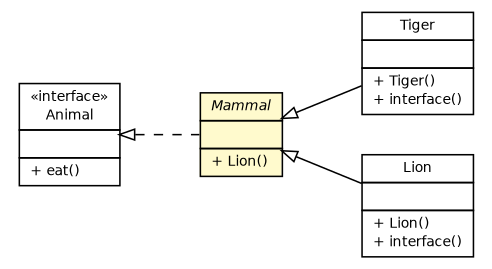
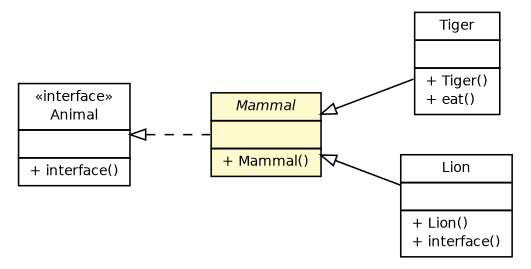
  digraph {
    nodesep=0.25
    rankdir=LR
    ranksep=0.5
    node [fontcolor=black fontname=Helvetica fontsize=9.0 shape=plaintext]
    edge [arrowtail=empty dir=back fontname=Helvetica fontsize=10 headport=p labelfontname=Helvetica labelfontsize=10 style=solid tailport=p]
-   n1 [label=<<table title="com.lab49.siteDemo.model.Tiger" border="0" cellborder="1" cellspacing="0" cellpadding="2" port="p" href="./Tiger.html"> 		<tr><td><table border="0" cellspacing="0" cellpadding="1"> <tr><td align="center" balign="center"> Tiger </td></tr> 		</table></td></tr> 		<tr><td><table border="0" cellspacing="0" cellpadding="1"> <tr><td align="left" balign="left">  </td></tr> 		</table></td></tr> 		<tr><td><table border="0" cellspacing="0" cellpadding="1"> <tr><td align="left" balign="left"> + Tiger() </td></tr> <tr><td align="left" balign="left"> + interface() </td></tr> 		</table></td></tr> 		</table>>]
-   n2 [label=<<table title="com.lab49.siteDemo.model.Mammal" border="0" cellborder="1" cellspacing="0" cellpadding="2" port="p" bgcolor="lemonChiffon" href="./Mammal.html"> 		<tr><td><table border="0" cellspacing="0" cellpadding="1"> <tr><td align="center" balign="center"><font face="Helvetica-Oblique"> Mammal </font></td></tr> 		</table></td></tr> 		<tr><td><table border="0" cellspacing="0" cellpadding="1"> <tr><td align="left" balign="left">  </td></tr> 		</table></td></tr> 		<tr><td><table border="0" cellspacing="0" cellpadding="1"> <tr><td align="left" balign="left"> + Lion() </td></tr> 		</table></td></tr> 		</table>>]
+   n1 [label=<<table title="com.lab49.siteDemo.model.Tiger" border="0" cellborder="1" cellspacing="0" cellpadding="2" port="p" href="./Tiger.html"> 		<tr><td><table border="0" cellspacing="0" cellpadding="1"> <tr><td align="center" balign="center"> Tiger </td></tr> 		</table></td></tr> 		<tr><td><table border="0" cellspacing="0" cellpadding="1"> <tr><td align="left" balign="left">  </td></tr> 		</table></td></tr> 		<tr><td><table border="0" cellspacing="0" cellpadding="1"> <tr><td align="left" balign="left"> + Tiger() </td></tr> <tr><td align="left" balign="left"> + eat() </td></tr> 		</table></td></tr> 		</table>>]
+   n2 [label=<<table title="com.lab49.siteDemo.model.Mammal" border="0" cellborder="1" cellspacing="0" cellpadding="2" port="p" bgcolor="lemonChiffon" href="./Mammal.html"> 		<tr><td><table border="0" cellspacing="0" cellpadding="1"> <tr><td align="center" balign="center"><font face="Helvetica-Oblique"> Mammal </font></td></tr> 		</table></td></tr> 		<tr><td><table border="0" cellspacing="0" cellpadding="1"> <tr><td align="left" balign="left">  </td></tr> 		</table></td></tr> 		<tr><td><table border="0" cellspacing="0" cellpadding="1"> <tr><td align="left" balign="left"> + Mammal() </td></tr> 		</table></td></tr> 		</table>>]
    n3 [label=<<table title="com.lab49.siteDemo.model.Lion" border="0" cellborder="1" cellspacing="0" cellpadding="2" port="p" href="./Lion.html"> 		<tr><td><table border="0" cellspacing="0" cellpadding="1"> <tr><td align="center" balign="center"> Lion </td></tr> 		</table></td></tr> 		<tr><td><table border="0" cellspacing="0" cellpadding="1"> <tr><td align="left" balign="left">  </td></tr> 		</table></td></tr> 		<tr><td><table border="0" cellspacing="0" cellpadding="1"> <tr><td align="left" balign="left"> + Lion() </td></tr> <tr><td align="left" balign="left"> + interface() </td></tr> 		</table></td></tr> 		</table>>]
-   n4 [label=<<table title="com.lab49.siteDemo.model.Animal" border="0" cellborder="1" cellspacing="0" cellpadding="2" port="p" href="./Animal.html"> 		<tr><td><table border="0" cellspacing="0" cellpadding="1"> <tr><td align="center" balign="center"> &#171;interface&#187; </td></tr> <tr><td align="center" balign="center"> Animal </td></tr> 		</table></td></tr> 		<tr><td><table border="0" cellspacing="0" cellpadding="1"> <tr><td align="left" balign="left">  </td></tr> 		</table></td></tr> 		<tr><td><table border="0" cellspacing="0" cellpadding="1"> <tr><td align="left" balign="left"> + eat() </td></tr> 		</table></td></tr> 		</table>>]
+   n4 [label=<<table title="com.lab49.siteDemo.model.Animal" border="0" cellborder="1" cellspacing="0" cellpadding="2" port="p" href="./Animal.html"> 		<tr><td><table border="0" cellspacing="0" cellpadding="1"> <tr><td align="center" balign="center"> &#171;interface&#187; </td></tr> <tr><td align="center" balign="center"> Animal </td></tr> 		</table></td></tr> 		<tr><td><table border="0" cellspacing="0" cellpadding="1"> <tr><td align="left" balign="left">  </td></tr> 		</table></td></tr> 		<tr><td><table border="0" cellspacing="0" cellpadding="1"> <tr><td align="left" balign="left"> + interface() </td></tr> 		</table></td></tr> 		</table>>]
    n2 -> n1
    n2 -> n3
    n4 -> n2 [style=dashed]
  }
